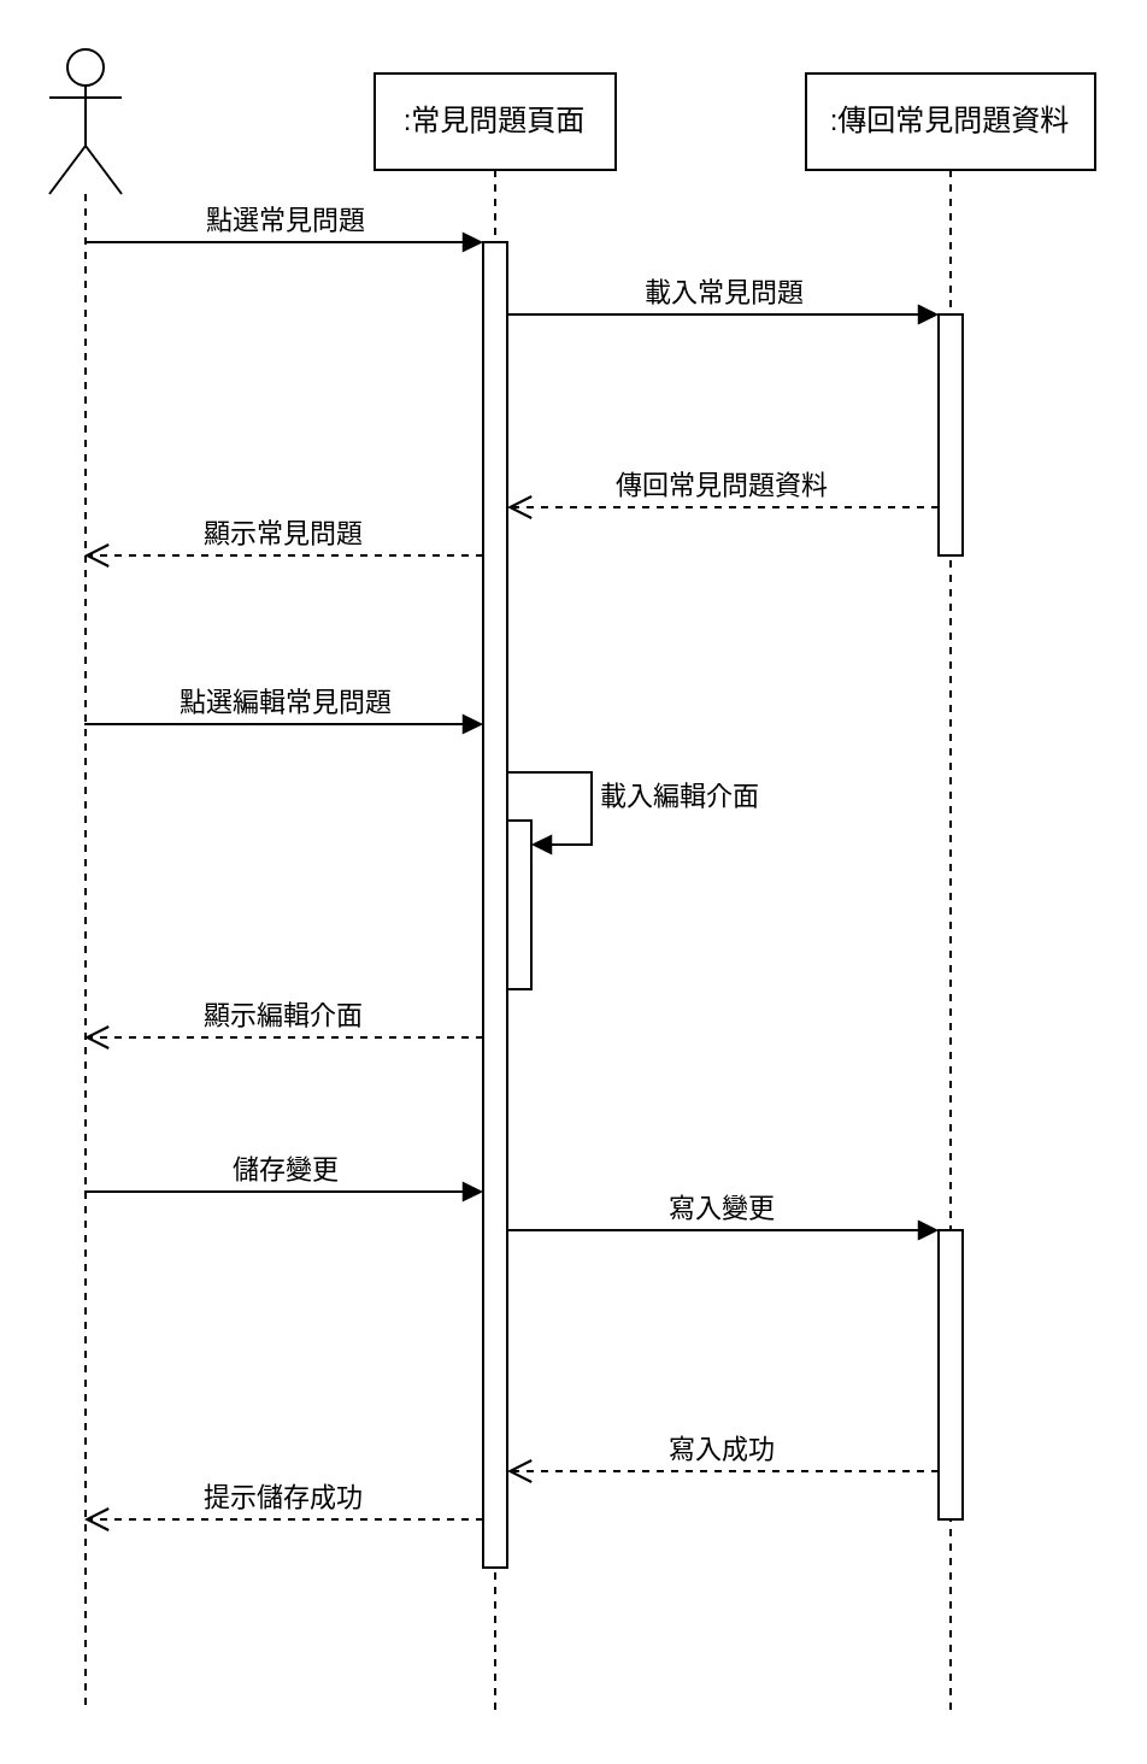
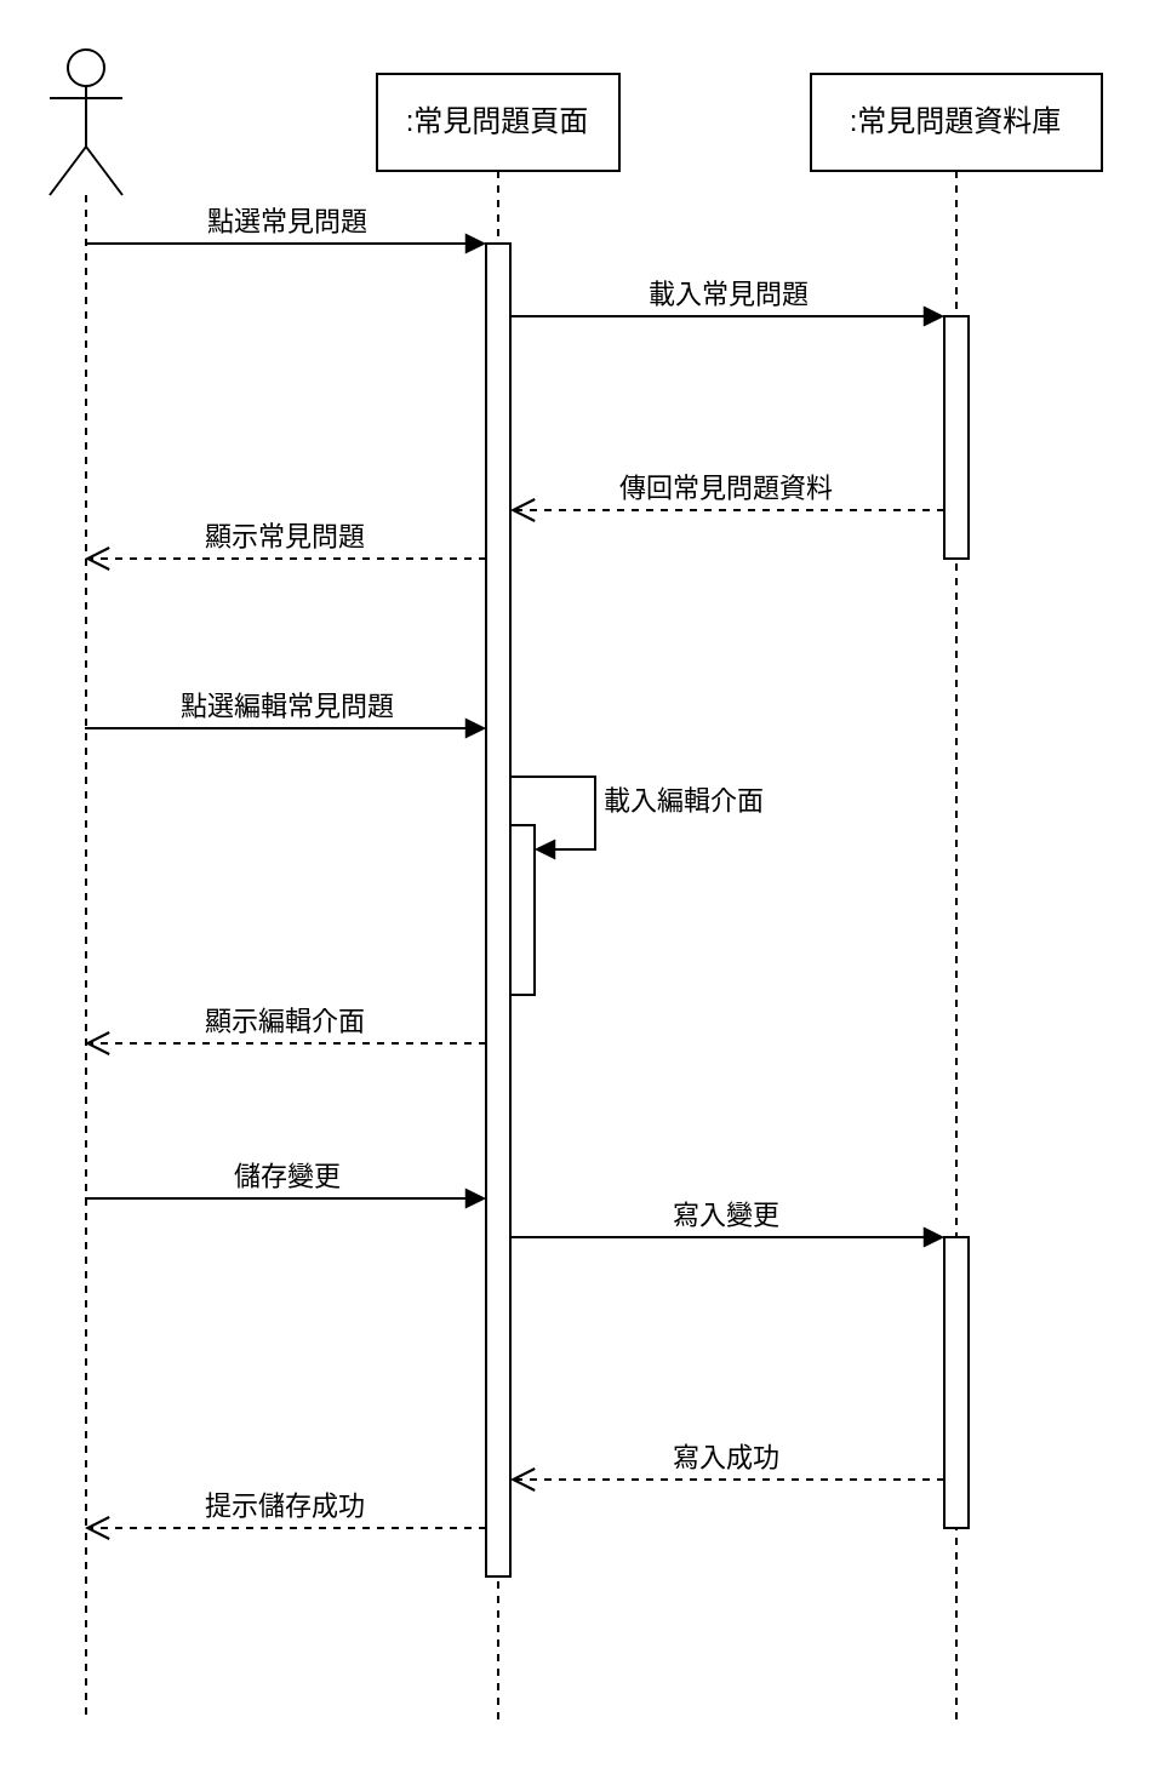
  <mxCell id="0" />
  <mxCell id="1" parent="0" />
  <mxCell id="2" value=":常見問題頁面" style="shape=umlLifeline;perimeter=lifelinePerimeter;whiteSpace=wrap;html=1;container=0;dropTarget=0;collapsible=0;recursiveResize=0;outlineConnect=0;portConstraint=eastwest;newEdgeStyle={&quot;edgeStyle&quot;:&quot;elbowEdgeStyle&quot;,&quot;elbow&quot;:&quot;vertical&quot;,&quot;curved&quot;:0,&quot;rounded&quot;:0};" parent="1" vertex="1"><mxGeometry x="155" y="30" width="100" height="680" as="geometry" /></mxCell>
  <mxCell id="3" value="" style="html=1;points=[];perimeter=orthogonalPerimeter;outlineConnect=0;targetShapes=umlLifeline;portConstraint=eastwest;newEdgeStyle={&quot;edgeStyle&quot;:&quot;elbowEdgeStyle&quot;,&quot;elbow&quot;:&quot;vertical&quot;,&quot;curved&quot;:0,&quot;rounded&quot;:0};" parent="2" vertex="1"><mxGeometry x="45" y="70" width="10" height="550" as="geometry" /></mxCell>
  <mxCell id="4" value="" style="html=1;points=[];perimeter=orthogonalPerimeter;outlineConnect=0;targetShapes=umlLifeline;portConstraint=eastwest;newEdgeStyle={&quot;edgeStyle&quot;:&quot;elbowEdgeStyle&quot;,&quot;elbow&quot;:&quot;vertical&quot;,&quot;curved&quot;:0,&quot;rounded&quot;:0};" parent="2" vertex="1"><mxGeometry x="55" y="310" width="10" height="70" as="geometry" /></mxCell>
  <mxCell id="5" value="載入編輯介面" style="html=1;align=left;spacingLeft=2;endArrow=block;rounded=0;edgeStyle=orthogonalEdgeStyle;curved=0;rounded=0;" parent="2" source="3" target="4" edge="1"><mxGeometry relative="1" as="geometry"><mxPoint x="55" y="304" as="sourcePoint" /><Array as="points"><mxPoint x="90" y="290" /><mxPoint x="90" y="320" /></Array></mxGeometry></mxCell>
  <mxCell id="6" value="" style="shape=umlLifeline;perimeter=lifelinePerimeter;whiteSpace=wrap;html=1;container=1;dropTarget=0;collapsible=0;recursiveResize=0;outlineConnect=0;portConstraint=eastwest;newEdgeStyle={&quot;edgeStyle&quot;:&quot;elbowEdgeStyle&quot;,&quot;elbow&quot;:&quot;vertical&quot;,&quot;curved&quot;:0,&quot;rounded&quot;:0};participant=umlActor;size=60;" parent="1" vertex="1"><mxGeometry x="20" y="20" width="30" height="690" as="geometry" /></mxCell>
  <mxCell id="7" value="點選常見問題" style="html=1;verticalAlign=bottom;endArrow=block;edgeStyle=elbowEdgeStyle;elbow=vertical;curved=0;rounded=0;" parent="1" source="6" target="3" edge="1"><mxGeometry x="0.003" width="80" relative="1" as="geometry"><mxPoint x="34.81" y="109.997" as="sourcePoint" /><mxPoint x="200" y="109.997" as="targetPoint" /><Array as="points"><mxPoint x="120" y="100" /></Array><mxPoint as="offset" /></mxGeometry></mxCell>
- <mxCell id="8" value=":傳回常見問題資料" style="shape=umlLifeline;perimeter=lifelinePerimeter;whiteSpace=wrap;html=1;container=0;dropTarget=0;collapsible=0;recursiveResize=0;outlineConnect=0;portConstraint=eastwest;newEdgeStyle={&quot;edgeStyle&quot;:&quot;elbowEdgeStyle&quot;,&quot;elbow&quot;:&quot;vertical&quot;,&quot;curved&quot;:0,&quot;rounded&quot;:0};" parent="1" vertex="1"><mxGeometry x="334" y="30" width="120" height="680" as="geometry" /></mxCell>
+ <mxCell id="8" value=":常見問題資料庫" style="shape=umlLifeline;perimeter=lifelinePerimeter;whiteSpace=wrap;html=1;container=0;dropTarget=0;collapsible=0;recursiveResize=0;outlineConnect=0;portConstraint=eastwest;newEdgeStyle={&quot;edgeStyle&quot;:&quot;elbowEdgeStyle&quot;,&quot;elbow&quot;:&quot;vertical&quot;,&quot;curved&quot;:0,&quot;rounded&quot;:0};" parent="1" vertex="1"><mxGeometry x="334" y="30" width="120" height="680" as="geometry" /></mxCell>
  <mxCell id="9" value="" style="html=1;points=[];perimeter=orthogonalPerimeter;outlineConnect=0;targetShapes=umlLifeline;portConstraint=eastwest;newEdgeStyle={&quot;edgeStyle&quot;:&quot;elbowEdgeStyle&quot;,&quot;elbow&quot;:&quot;vertical&quot;,&quot;curved&quot;:0,&quot;rounded&quot;:0};" parent="8" vertex="1"><mxGeometry x="55" y="100" width="10" height="100" as="geometry" /></mxCell>
  <mxCell id="10" value="" style="html=1;points=[];perimeter=orthogonalPerimeter;outlineConnect=0;targetShapes=umlLifeline;portConstraint=eastwest;newEdgeStyle={&quot;edgeStyle&quot;:&quot;elbowEdgeStyle&quot;,&quot;elbow&quot;:&quot;vertical&quot;,&quot;curved&quot;:0,&quot;rounded&quot;:0};" parent="8" vertex="1"><mxGeometry x="55" y="480" width="10" height="120" as="geometry" /></mxCell>
  <mxCell id="11" value="載入常見問題" style="html=1;verticalAlign=bottom;endArrow=block;edgeStyle=elbowEdgeStyle;elbow=vertical;curved=0;rounded=0;" parent="1" source="3" target="9" edge="1"><mxGeometry width="80" relative="1" as="geometry"><mxPoint x="210" y="129.997" as="sourcePoint" /><mxPoint x="393" y="130.14" as="targetPoint" /><Array as="points"><mxPoint x="303" y="130" /></Array></mxGeometry></mxCell>
  <mxCell id="12" value="傳回常見問題資料" style="html=1;verticalAlign=bottom;endArrow=open;dashed=1;endSize=8;edgeStyle=elbowEdgeStyle;elbow=vertical;curved=0;rounded=0;" parent="1" source="9" target="3" edge="1"><mxGeometry relative="1" as="geometry"><mxPoint x="210" y="210" as="targetPoint" /><Array as="points"><mxPoint x="305" y="210" /></Array><mxPoint x="400" y="210" as="sourcePoint" /></mxGeometry></mxCell>
  <mxCell id="13" value="點選編輯常見問題" style="html=1;verticalAlign=bottom;endArrow=block;edgeStyle=elbowEdgeStyle;elbow=vertical;curved=0;rounded=0;" parent="1" source="6" target="3" edge="1"><mxGeometry width="80" relative="1" as="geometry"><mxPoint x="34.667" y="290" as="sourcePoint" /><mxPoint x="200" y="290" as="targetPoint" /><Array as="points"><mxPoint x="130" y="300" /></Array></mxGeometry></mxCell>
  <mxCell id="14" value="顯示編輯介面" style="html=1;verticalAlign=bottom;endArrow=open;dashed=1;endSize=8;edgeStyle=elbowEdgeStyle;elbow=vertical;curved=0;rounded=0;" parent="1" source="3" target="6" edge="1"><mxGeometry relative="1" as="geometry"><mxPoint x="400" y="429.998" as="targetPoint" /><Array as="points"><mxPoint x="150" y="430" /></Array><mxPoint x="565.19" y="430.17" as="sourcePoint" /></mxGeometry></mxCell>
  <mxCell id="15" value="儲存變更" style="html=1;verticalAlign=bottom;endArrow=block;edgeStyle=elbowEdgeStyle;elbow=vertical;curved=0;rounded=0;" parent="1" source="6" target="3" edge="1"><mxGeometry width="80" relative="1" as="geometry"><mxPoint x="34.667" y="494" as="sourcePoint" /><mxPoint x="200" y="494" as="targetPoint" /><Array as="points"><mxPoint x="130" y="494" /></Array></mxGeometry></mxCell>
  <mxCell id="16" value="寫入變更" style="html=1;verticalAlign=bottom;endArrow=block;edgeStyle=elbowEdgeStyle;elbow=vertical;curved=0;rounded=0;" parent="1" source="3" target="10" edge="1"><mxGeometry x="-0.004" width="80" relative="1" as="geometry"><mxPoint x="210" y="534" as="sourcePoint" /><mxPoint x="394" y="544" as="targetPoint" /><Array as="points"><mxPoint x="320" y="510" /></Array><mxPoint as="offset" /></mxGeometry></mxCell>
  <mxCell id="17" value="寫入成功" style="html=1;verticalAlign=bottom;endArrow=open;dashed=1;endSize=8;edgeStyle=elbowEdgeStyle;elbow=vertical;curved=0;rounded=0;" parent="1" source="10" target="3" edge="1"><mxGeometry relative="1" as="geometry"><mxPoint x="210" y="604" as="targetPoint" /><Array as="points"><mxPoint x="310" y="610" /></Array><mxPoint x="385" y="604" as="sourcePoint" /></mxGeometry></mxCell>
  <mxCell id="18" value="提示儲存成功" style="html=1;verticalAlign=bottom;endArrow=open;dashed=1;endSize=8;edgeStyle=elbowEdgeStyle;elbow=vertical;curved=0;rounded=0;" parent="1" source="3" target="6" edge="1"><mxGeometry relative="1" as="geometry"><mxPoint x="34.667" y="624" as="targetPoint" /><Array as="points"><mxPoint x="130" y="630" /></Array><mxPoint x="200" y="624" as="sourcePoint" /></mxGeometry></mxCell>
  <mxCell id="19" value="顯示常見問題" style="html=1;verticalAlign=bottom;endArrow=open;dashed=1;endSize=8;edgeStyle=elbowEdgeStyle;elbow=vertical;curved=0;rounded=0;" parent="1" source="3" target="6" edge="1"><mxGeometry relative="1" as="geometry"><mxPoint x="220" y="220" as="targetPoint" /><Array as="points"><mxPoint x="150" y="230" /></Array><mxPoint x="399" y="220" as="sourcePoint" /></mxGeometry></mxCell>
